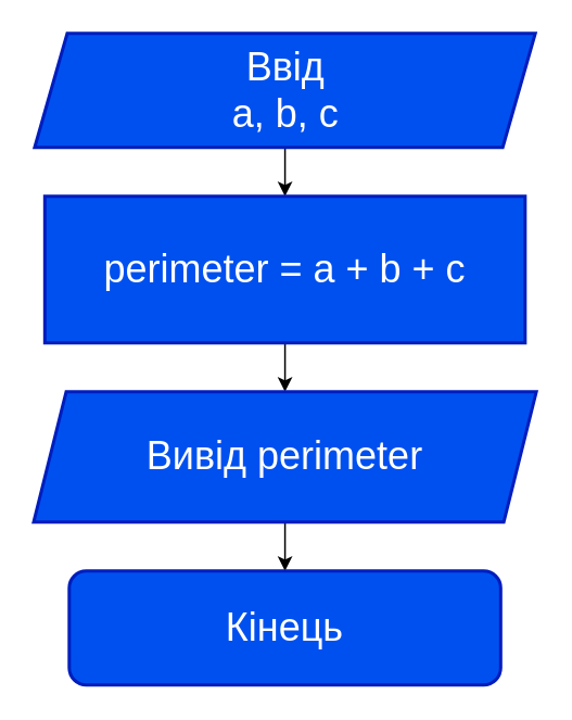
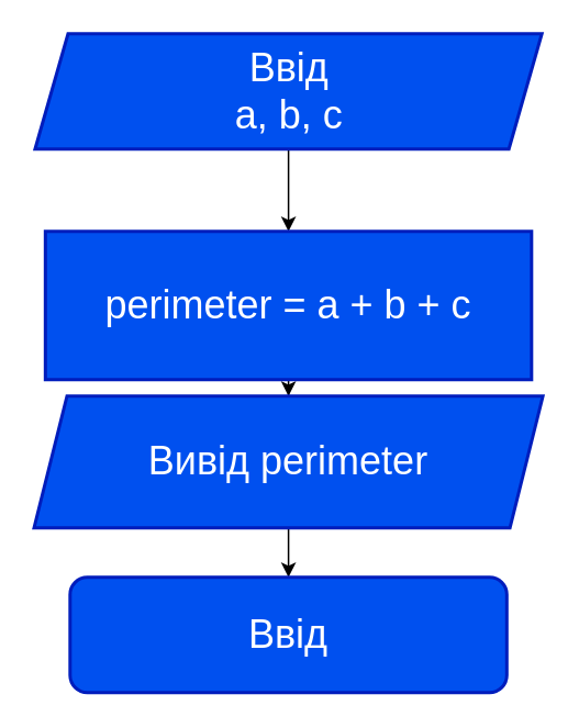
  <mxCell id="0" />
  <mxCell id="1" parent="0" />
  <mxCell id="2" value="" style="edgeStyle=orthogonalEdgeStyle;rounded=0;orthogonalLoop=1;jettySize=auto;html=1;" edge="1" parent="1" source="3" target="5"><mxGeometry relative="1" as="geometry" /></mxCell>
  <mxCell id="3" value="Ввід&lt;div style=&quot;font-size: 24px;&quot;&gt;a, b, c&lt;/div&gt;" style="shape=parallelogram;perimeter=parallelogramPerimeter;whiteSpace=wrap;html=1;fixedSize=1;fillColor=#0050ef;fontColor=#ffffff;strokeColor=#001DBC;strokeWidth=2;fontSize=24;" vertex="1" parent="1"><mxGeometry x="20.63" y="20" width="307.5" height="70" as="geometry" /></mxCell>
  <mxCell id="4" value="" style="edgeStyle=orthogonalEdgeStyle;rounded=0;orthogonalLoop=1;jettySize=auto;html=1;" edge="1" parent="1" source="5" target="7"><mxGeometry relative="1" as="geometry" /></mxCell>
- <mxCell id="5" value="perimeter = a + b + c" style="whiteSpace=wrap;html=1;fontSize=24;fillColor=#0050ef;strokeColor=#001DBC;fontColor=#ffffff;strokeWidth=2;" vertex="1" parent="1"><mxGeometry x="26.88" y="120" width="295" height="90" as="geometry" /></mxCell>
+ <mxCell id="5" value="perimeter = a + b + c" style="whiteSpace=wrap;html=1;fontSize=24;fillColor=#0050ef;strokeColor=#001DBC;fontColor=#ffffff;strokeWidth=2;" vertex="1" parent="1"><mxGeometry x="26.88" y="140" width="295" height="90" as="geometry" /></mxCell>
  <mxCell id="6" value="" style="edgeStyle=orthogonalEdgeStyle;rounded=0;orthogonalLoop=1;jettySize=auto;html=1;" edge="1" parent="1" source="7" target="8"><mxGeometry relative="1" as="geometry" /></mxCell>
  <mxCell id="7" value="Вивід perimeter" style="shape=parallelogram;perimeter=parallelogramPerimeter;whiteSpace=wrap;html=1;fixedSize=1;fontSize=24;fillColor=#0050ef;strokeColor=#001DBC;fontColor=#ffffff;strokeWidth=2;" vertex="1" parent="1"><mxGeometry x="20" y="240" width="308.75" height="80" as="geometry" /></mxCell>
- <mxCell id="8" value="Кінець" style="rounded=1;whiteSpace=wrap;html=1;fontSize=24;fillColor=#0050ef;strokeColor=#001DBC;fontColor=#ffffff;strokeWidth=2;" vertex="1" parent="1"><mxGeometry x="41.87" y="350" width="265" height="70" as="geometry" /></mxCell>
+ <mxCell id="8" value="Ввід" style="rounded=1;whiteSpace=wrap;html=1;fontSize=24;fillColor=#0050ef;strokeColor=#001DBC;fontColor=#ffffff;strokeWidth=2;" vertex="1" parent="1"><mxGeometry x="41.87" y="350" width="265" height="70" as="geometry" /></mxCell>
